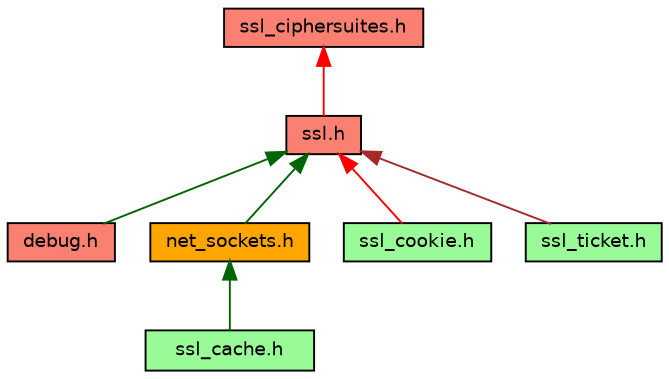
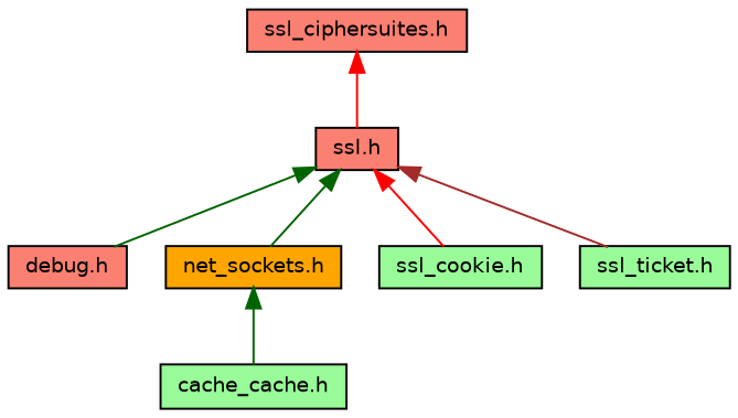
  digraph {
    node [color=black fillcolor=salmon fontname=Helvetica fontsize=10 shape=record style=filled]
    edge [color=darkgreen dir=back fontname=Helvetica fontsize=10 labelfontname=Helvetica labelfontsize=10 style=solid]
    n1 [fontcolor=black height=0.2 label="ssl_ciphersuites.h" width=0.4]
    n2 [height=0.2 label="ssl.h" width=0.4]
    n3 [height=0.2 label="debug.h" width=0.4]
    n4 [fillcolor=orange height=0.2 label="net_sockets.h" width=0.4]
    n5 [fillcolor=palegreen height=0.2 label="ssl_cookie.h" width=0.4]
    n6 [fillcolor=palegreen height=0.2 label="ssl_ticket.h" width=0.4]
-   n7 [fillcolor=palegreen height=0.2 label="ssl_cache.h" width=0.4]
+   n7 [fillcolor=palegreen height=0.2 label="cache_cache.h" width=0.4]
    n1 -> n2 [color=red]
    n2 -> n3
    n2 -> n4
    n2 -> n5 [color=red]
    n2 -> n6 [color=brown]
    n4 -> n7
  }
